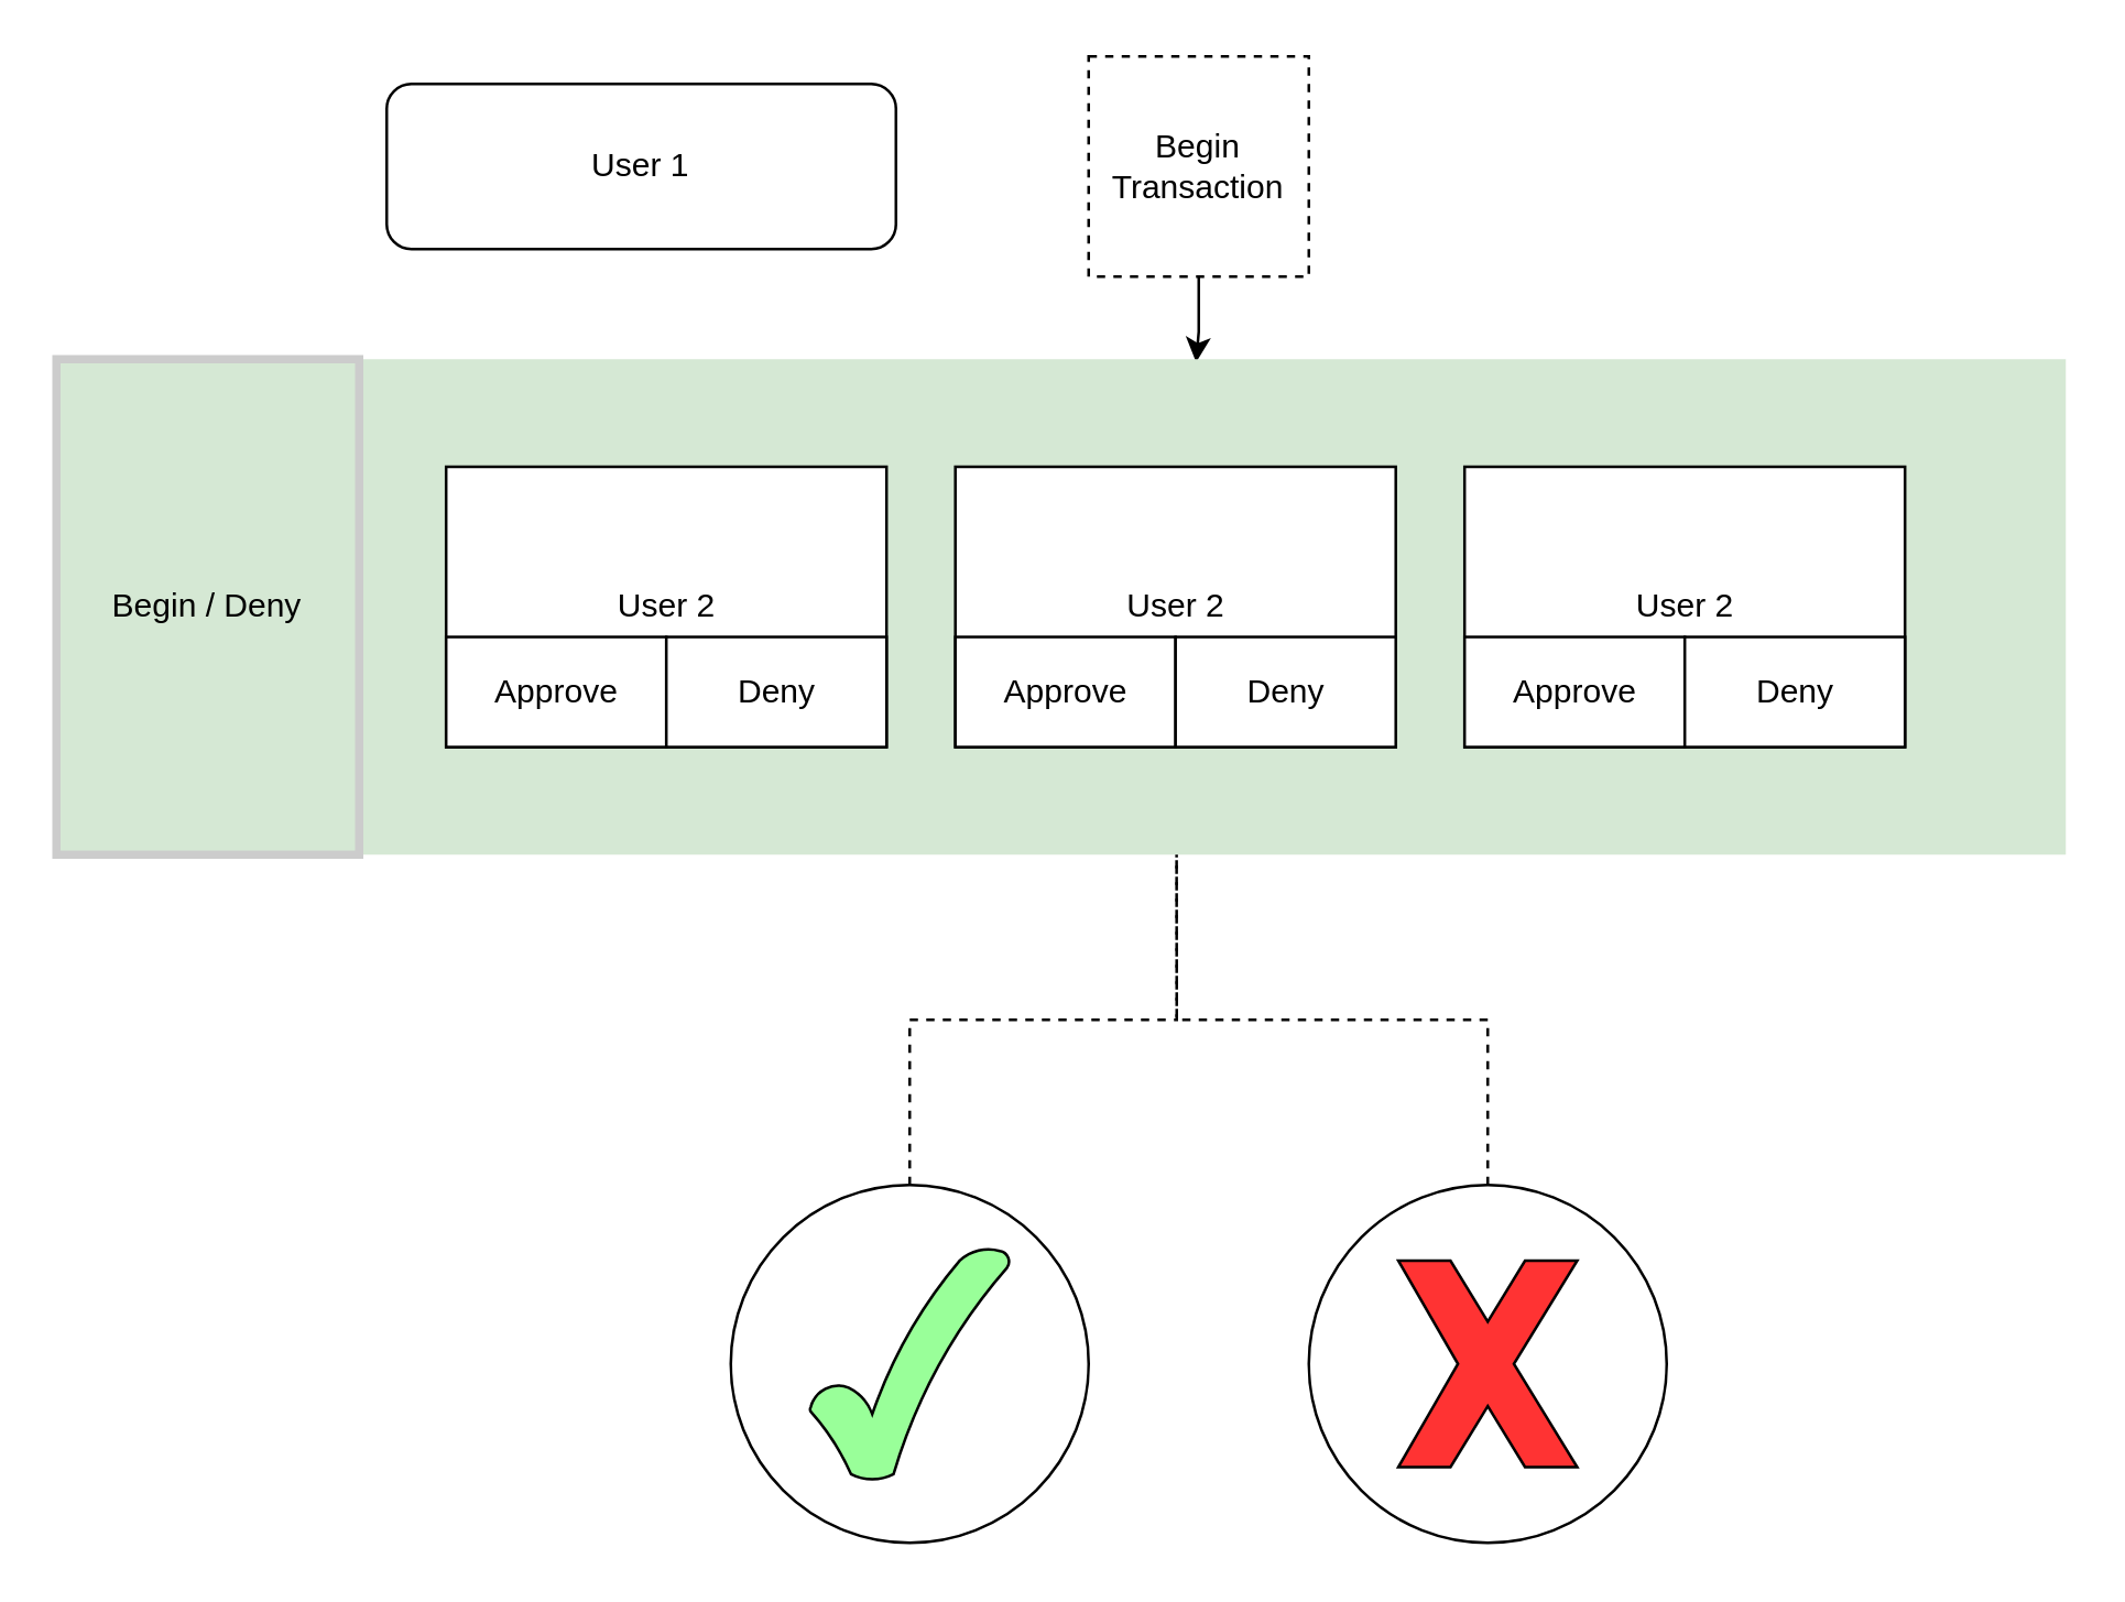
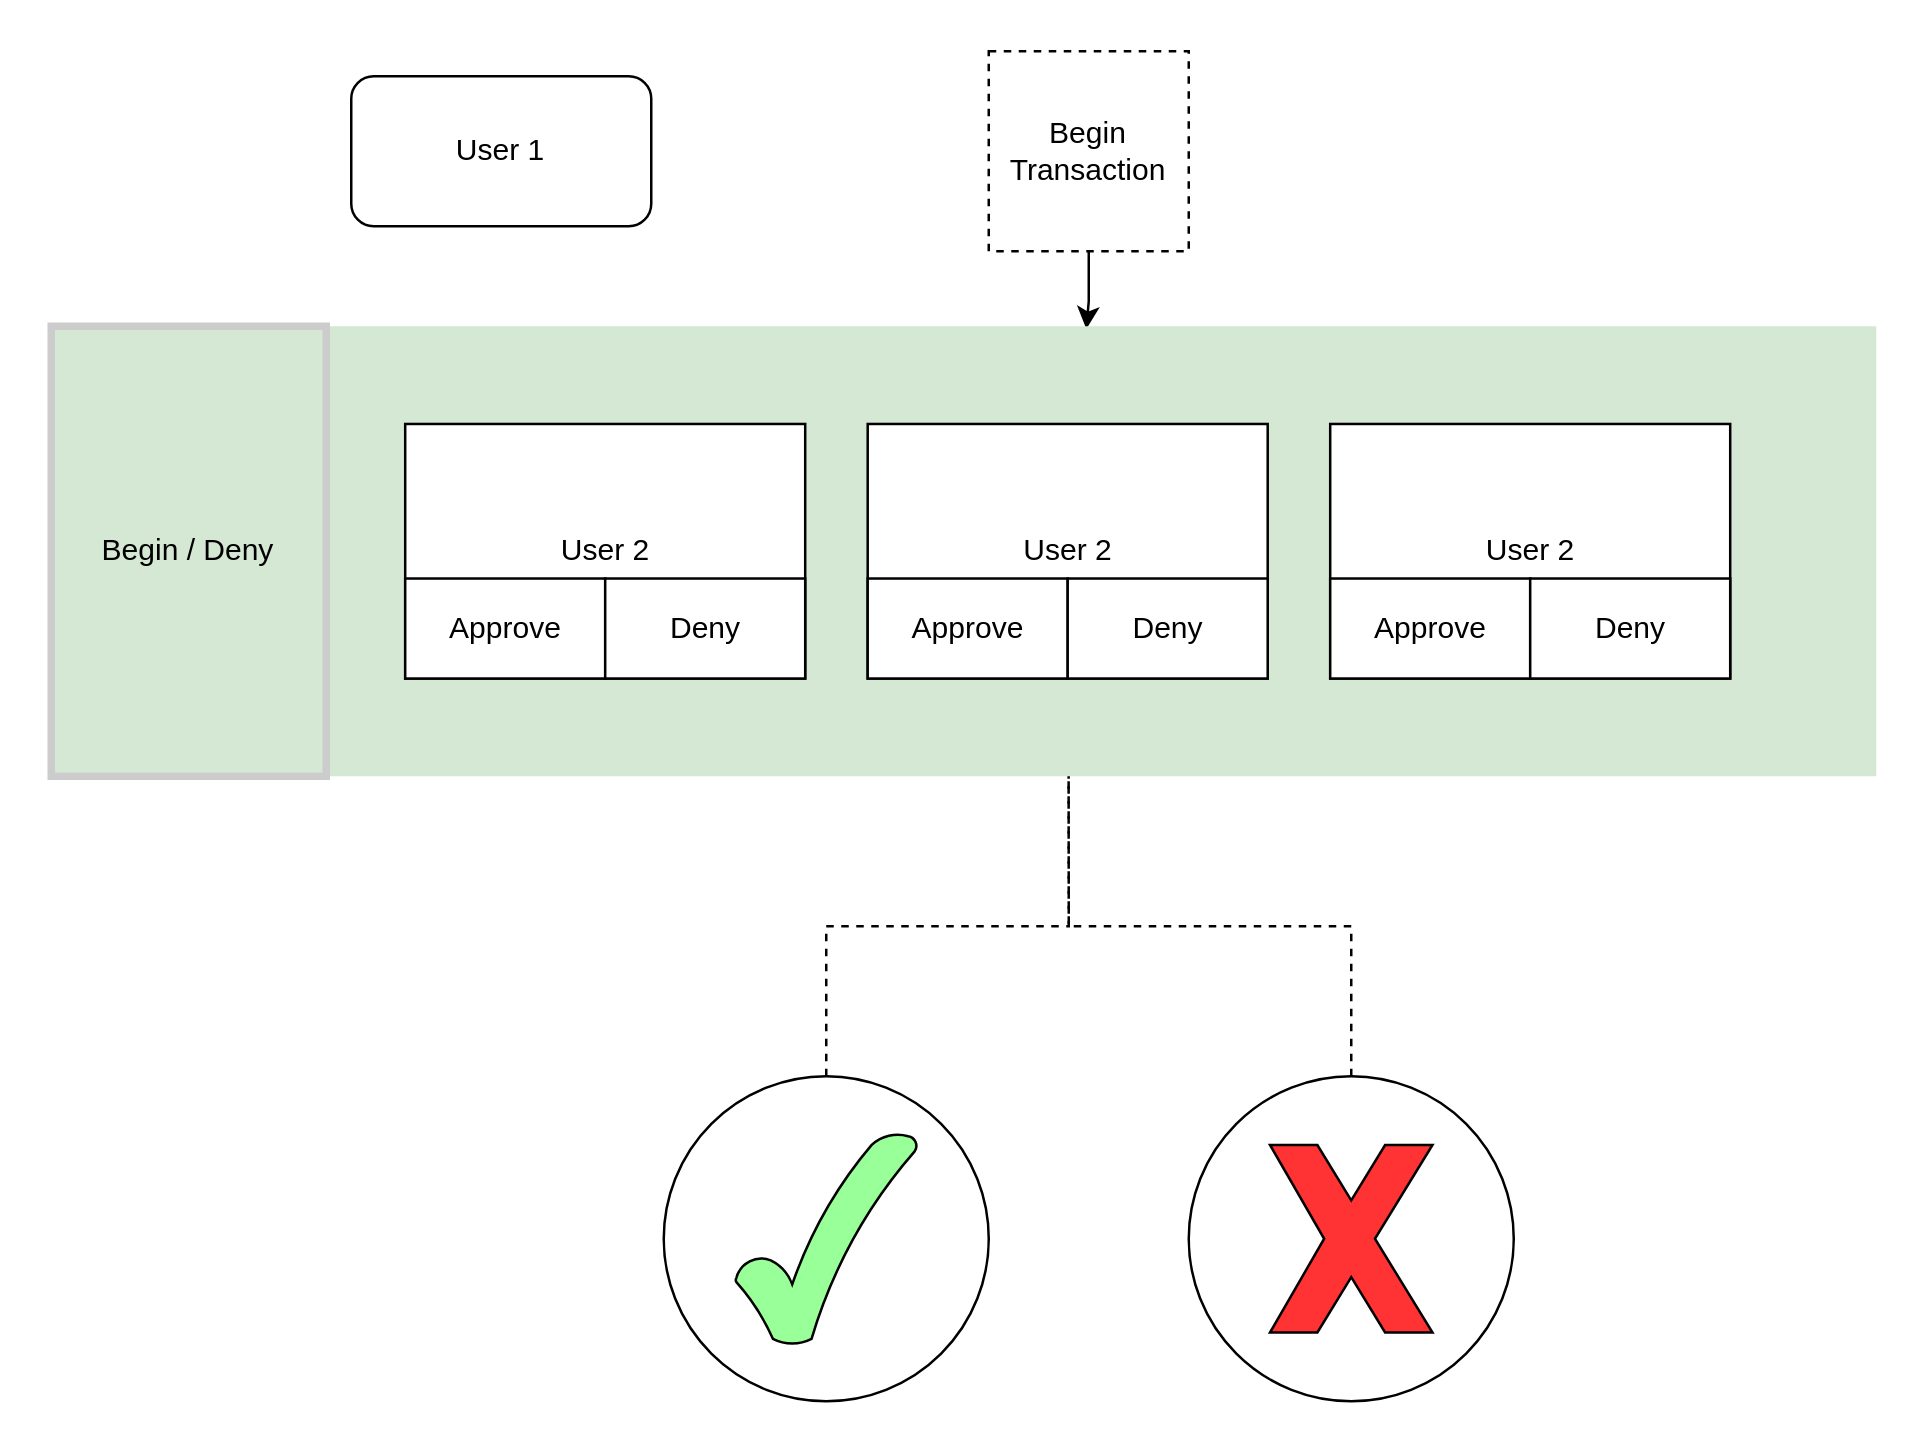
  <mxCell id="0" />
  <mxCell id="1" parent="0" />
- <mxCell id="2" value="User 1" style="rounded=1;whiteSpace=wrap;html=1;" vertex="1" parent="1"><mxGeometry x="140" y="30" width="185" height="60" as="geometry" /></mxCell>
+ <mxCell id="2" value="User 1" style="rounded=1;whiteSpace=wrap;html=1;" vertex="1" parent="1"><mxGeometry x="140" y="30" width="120" height="60" as="geometry" /></mxCell>
  <mxCell id="3" style="edgeStyle=orthogonalEdgeStyle;rounded=0;orthogonalLoop=1;jettySize=auto;html=1;entryX=0.555;entryY=0.006;entryDx=0;entryDy=0;entryPerimeter=0;" edge="1" parent="1" source="4" target="5"><mxGeometry relative="1" as="geometry" /></mxCell>
  <mxCell id="4" value="Begin Transaction" style="whiteSpace=wrap;html=1;aspect=fixed;dashed=1;" vertex="1" parent="1"><mxGeometry x="395" y="20" width="80" height="80" as="geometry" /></mxCell>
  <mxCell id="5" value="" style="rounded=0;whiteSpace=wrap;html=1;fillColor=#d5e8d4;strokeColor=none;" vertex="1" parent="1"><mxGeometry x="40" y="130" width="710" height="180" as="geometry" /></mxCell>
  <mxCell id="6" value="Begin / Deny" style="rounded=0;whiteSpace=wrap;html=1;fillColor=#d5e8d4;strokeColor=#CCCCCC;strokeWidth=3;" vertex="1" parent="1"><mxGeometry x="20" y="130" width="110" height="180" as="geometry" /></mxCell>
  <mxCell id="7" value="" style="group" vertex="1" connectable="0" parent="1"><mxGeometry x="170" y="300" width="225" height="260" as="geometry" /></mxCell>
  <mxCell id="8" value="" style="group" vertex="1" connectable="0" parent="7"><mxGeometry x="-8.421" y="-130.909" width="160" height="101.818" as="geometry" /></mxCell>
  <mxCell id="9" value="User 2" style="rounded=0;whiteSpace=wrap;html=1;" vertex="1" parent="8"><mxGeometry width="160" height="101.818" as="geometry" /></mxCell>
  <mxCell id="10" value="Approve" style="rounded=0;whiteSpace=wrap;html=1;" vertex="1" parent="8"><mxGeometry y="61.818" width="80" height="40" as="geometry" /></mxCell>
  <mxCell id="11" value="Deny" style="rounded=0;whiteSpace=wrap;html=1;" vertex="1" parent="8"><mxGeometry x="80" y="61.818" width="80" height="40" as="geometry" /></mxCell>
  <mxCell id="12" value="" style="ellipse;whiteSpace=wrap;html=1;aspect=fixed;" vertex="1" parent="7"><mxGeometry x="95" y="130" width="130" height="130" as="geometry" /></mxCell>
  <mxCell id="13" value="" style="verticalLabelPosition=bottom;verticalAlign=top;html=1;shape=mxgraph.basic.tick;fillColor=#99FF99;" vertex="1" parent="7"><mxGeometry x="123.75" y="152.5" width="72.5" height="85" as="geometry" /></mxCell>
  <mxCell id="14" value="" style="group" vertex="1" connectable="0" parent="1"><mxGeometry x="540" y="300" width="160" height="160" as="geometry" /></mxCell>
  <mxCell id="15" value="" style="group" vertex="1" connectable="0" parent="14"><mxGeometry x="-8.421" y="-130.909" width="160" height="101.818" as="geometry" /></mxCell>
  <mxCell id="16" value="User 2" style="rounded=0;whiteSpace=wrap;html=1;" vertex="1" parent="15"><mxGeometry width="160" height="101.818" as="geometry" /></mxCell>
  <mxCell id="17" value="Approve" style="rounded=0;whiteSpace=wrap;html=1;" vertex="1" parent="15"><mxGeometry y="61.818" width="80" height="40" as="geometry" /></mxCell>
  <mxCell id="18" value="Deny" style="rounded=0;whiteSpace=wrap;html=1;" vertex="1" parent="15"><mxGeometry x="80" y="61.818" width="80" height="40" as="geometry" /></mxCell>
  <mxCell id="19" value="" style="group" vertex="1" connectable="0" parent="1"><mxGeometry x="355" y="300" width="160" height="160" as="geometry" /></mxCell>
  <mxCell id="20" value="" style="group" vertex="1" connectable="0" parent="19"><mxGeometry x="-8.421" y="-130.909" width="160" height="101.818" as="geometry" /></mxCell>
  <mxCell id="21" value="User 2" style="rounded=0;whiteSpace=wrap;html=1;" vertex="1" parent="20"><mxGeometry width="160" height="101.818" as="geometry" /></mxCell>
  <mxCell id="22" value="Approve" style="rounded=0;whiteSpace=wrap;html=1;" vertex="1" parent="20"><mxGeometry y="61.818" width="80" height="40" as="geometry" /></mxCell>
  <mxCell id="23" value="Deny" style="rounded=0;whiteSpace=wrap;html=1;" vertex="1" parent="20"><mxGeometry x="80" y="61.818" width="80" height="40" as="geometry" /></mxCell>
  <mxCell id="24" style="edgeStyle=orthogonalEdgeStyle;rounded=0;orthogonalLoop=1;jettySize=auto;html=1;entryX=0.545;entryY=1;entryDx=0;entryDy=0;entryPerimeter=0;endArrow=none;endFill=0;dashed=1;" edge="1" parent="1" source="25" target="5"><mxGeometry relative="1" as="geometry" /></mxCell>
  <mxCell id="25" value="" style="ellipse;whiteSpace=wrap;html=1;aspect=fixed;" vertex="1" parent="1"><mxGeometry x="475" y="430" width="130" height="130" as="geometry" /></mxCell>
  <mxCell id="26" value="" style="verticalLabelPosition=bottom;verticalAlign=top;html=1;shape=mxgraph.basic.x;fillColor=#FF3333;" vertex="1" parent="1"><mxGeometry x="507.5" y="457.5" width="65" height="75" as="geometry" /></mxCell>
  <mxCell id="27" style="edgeStyle=orthogonalEdgeStyle;rounded=0;orthogonalLoop=1;jettySize=auto;html=1;exitX=0.5;exitY=0;exitDx=0;exitDy=0;entryX=0.545;entryY=1;entryDx=0;entryDy=0;entryPerimeter=0;endArrow=none;endFill=0;dashed=1;" edge="1" parent="1" source="12" target="5"><mxGeometry relative="1" as="geometry" /></mxCell>
